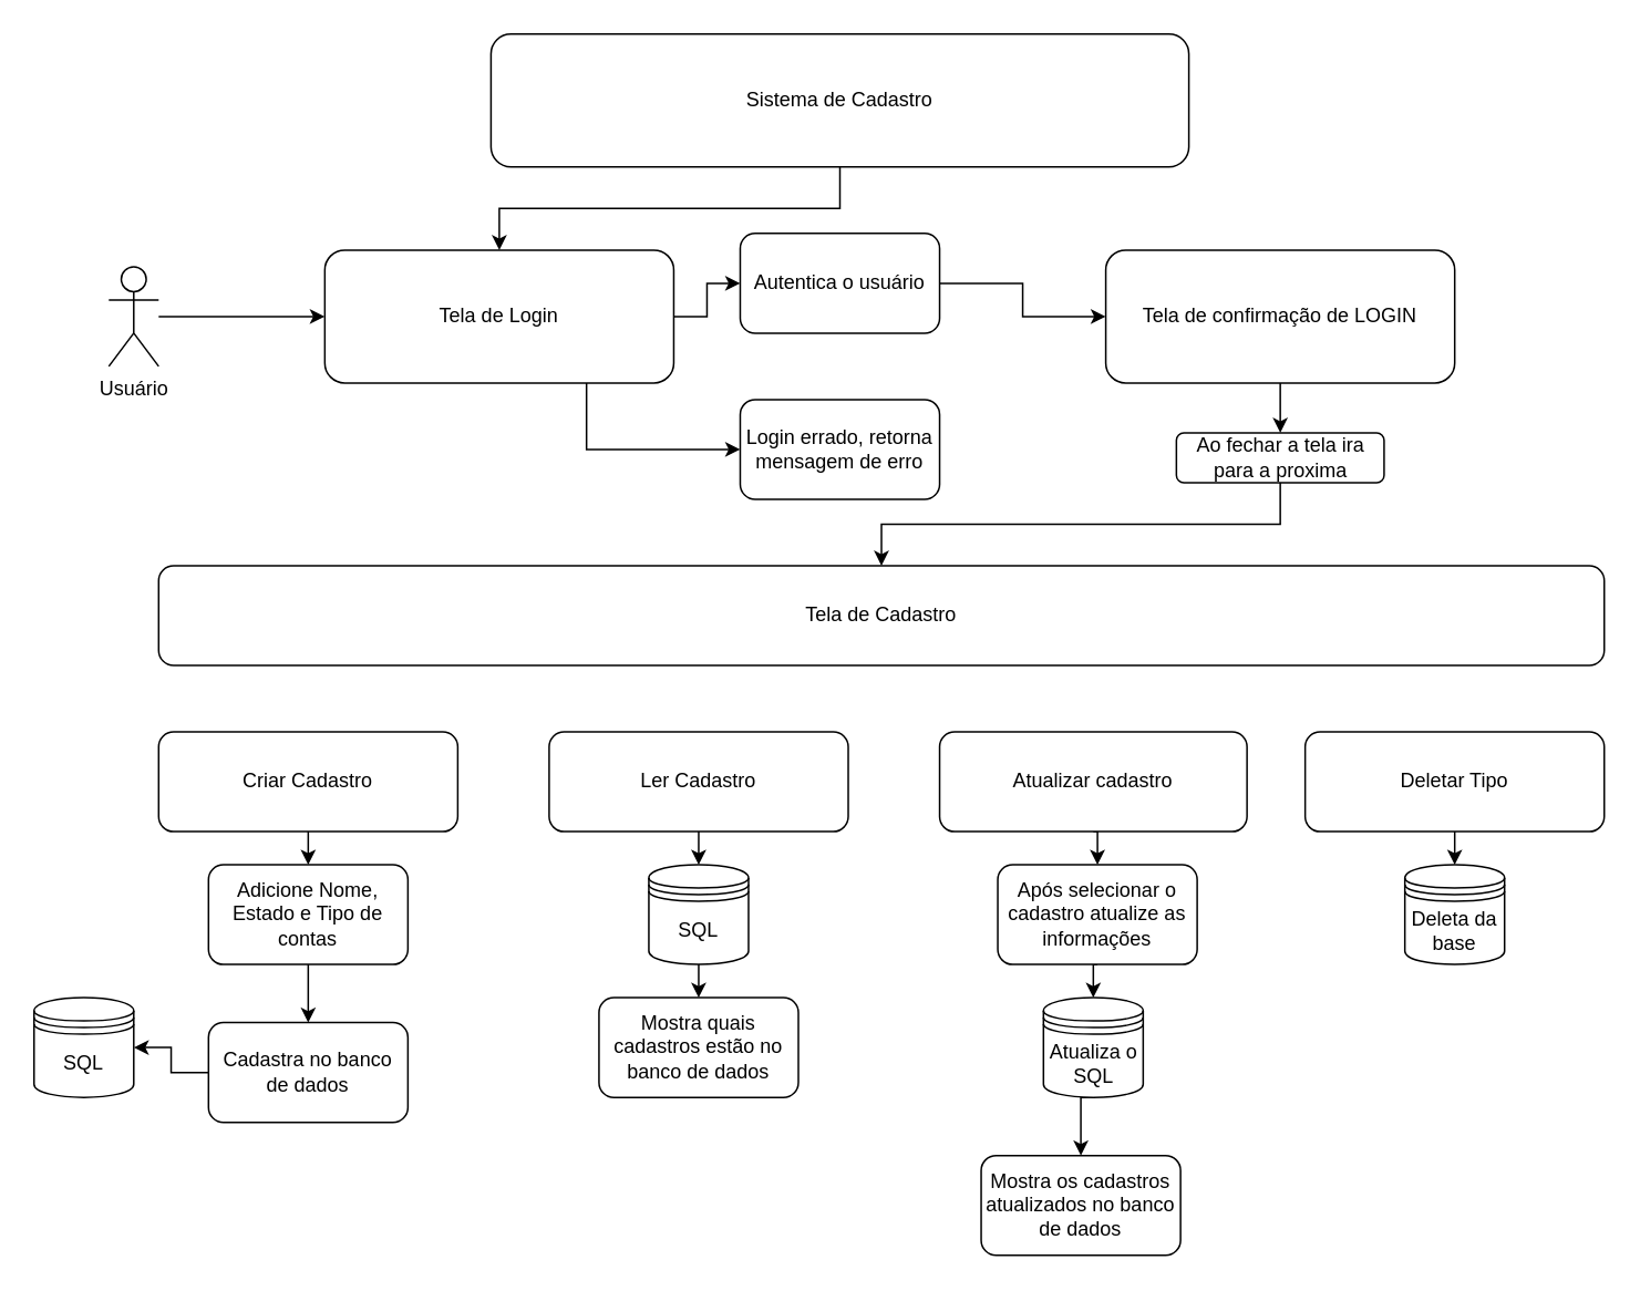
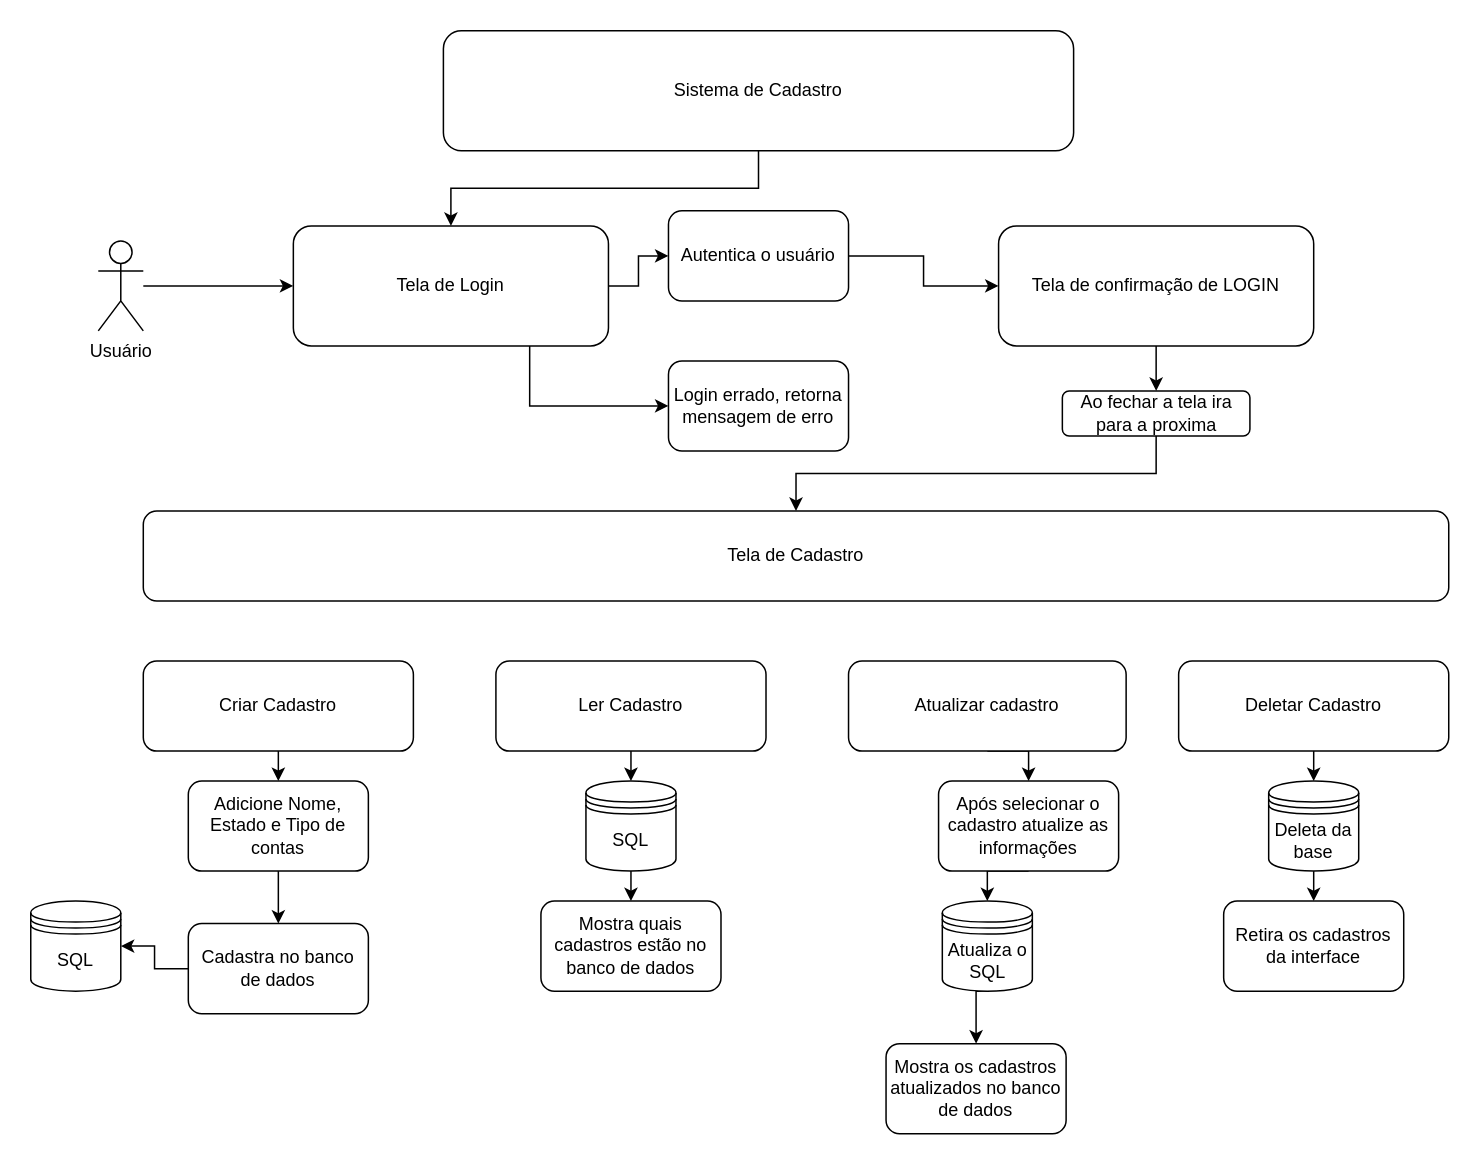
  <mxCell id="0" />
  <mxCell id="1" parent="0" />
  <mxCell id="2" value="" style="edgeStyle=orthogonalEdgeStyle;rounded=0;orthogonalLoop=1;jettySize=auto;html=1;" parent="1" source="3" target="8" edge="1"><mxGeometry relative="1" as="geometry" /></mxCell>
  <mxCell id="3" value="Sistema de Cadastro" style="rounded=1;whiteSpace=wrap;html=1;" parent="1" vertex="1"><mxGeometry x="295" y="20" width="420" height="80" as="geometry" /></mxCell>
  <mxCell id="4" value="" style="edgeStyle=orthogonalEdgeStyle;rounded=0;orthogonalLoop=1;jettySize=auto;html=1;" parent="1" source="5" target="8" edge="1"><mxGeometry relative="1" as="geometry" /></mxCell>
  <mxCell id="5" value="Usuário" style="shape=umlActor;verticalLabelPosition=bottom;verticalAlign=top;html=1;outlineConnect=0;shadow=0;textShadow=0;" parent="1" vertex="1"><mxGeometry x="65" y="160" width="30" height="60" as="geometry" /></mxCell>
  <mxCell id="6" value="" style="edgeStyle=orthogonalEdgeStyle;rounded=0;orthogonalLoop=1;jettySize=auto;html=1;" parent="1" source="8" target="10" edge="1"><mxGeometry relative="1" as="geometry" /></mxCell>
  <mxCell id="7" style="edgeStyle=orthogonalEdgeStyle;rounded=0;orthogonalLoop=1;jettySize=auto;html=1;exitX=0.75;exitY=1;exitDx=0;exitDy=0;entryX=0;entryY=0.5;entryDx=0;entryDy=0;" parent="1" source="8" target="11" edge="1"><mxGeometry relative="1" as="geometry" /></mxCell>
  <mxCell id="8" value="Tela de Login" style="rounded=1;whiteSpace=wrap;html=1;" parent="1" vertex="1"><mxGeometry x="195" y="150" width="210" height="80" as="geometry" /></mxCell>
  <mxCell id="9" style="edgeStyle=orthogonalEdgeStyle;rounded=0;orthogonalLoop=1;jettySize=auto;html=1;exitX=1;exitY=0.5;exitDx=0;exitDy=0;entryX=0;entryY=0.5;entryDx=0;entryDy=0;" parent="1" source="10" target="13" edge="1"><mxGeometry relative="1" as="geometry" /></mxCell>
  <mxCell id="10" value="Autentica o usuário" style="rounded=1;whiteSpace=wrap;html=1;" parent="1" vertex="1"><mxGeometry x="445" y="140" width="120" height="60" as="geometry" /></mxCell>
  <mxCell id="11" value="Login errado, retorna mensagem de erro" style="rounded=1;whiteSpace=wrap;html=1;" parent="1" vertex="1"><mxGeometry x="445" y="240" width="120" height="60" as="geometry" /></mxCell>
  <mxCell id="12" value="" style="edgeStyle=orthogonalEdgeStyle;rounded=0;orthogonalLoop=1;jettySize=auto;html=1;" parent="1" source="13" target="15" edge="1"><mxGeometry relative="1" as="geometry" /></mxCell>
  <mxCell id="13" value="Tela de confirmação de LOGIN" style="rounded=1;whiteSpace=wrap;html=1;" parent="1" vertex="1"><mxGeometry x="665" y="150" width="210" height="80" as="geometry" /></mxCell>
  <mxCell id="14" value="" style="edgeStyle=orthogonalEdgeStyle;rounded=0;orthogonalLoop=1;jettySize=auto;html=1;" parent="1" source="15" target="16" edge="1"><mxGeometry relative="1" as="geometry" /></mxCell>
  <mxCell id="15" value="Ao fechar a tela ira para a proxima" style="whiteSpace=wrap;html=1;rounded=1;" parent="1" vertex="1"><mxGeometry x="707.5" y="260" width="125" height="30" as="geometry" /></mxCell>
  <mxCell id="16" value="Tela de Cadastro" style="rounded=1;whiteSpace=wrap;html=1;" parent="1" vertex="1"><mxGeometry x="95" y="340" width="870" height="60" as="geometry" /></mxCell>
  <mxCell id="17" style="edgeStyle=orthogonalEdgeStyle;rounded=0;orthogonalLoop=1;jettySize=auto;html=1;exitX=0.5;exitY=1;exitDx=0;exitDy=0;entryX=0.5;entryY=0;entryDx=0;entryDy=0;" parent="1" source="18" target="26" edge="1"><mxGeometry relative="1" as="geometry" /></mxCell>
  <mxCell id="18" value="Criar Cadastro" style="rounded=1;whiteSpace=wrap;html=1;" parent="1" vertex="1"><mxGeometry x="95" y="440" width="180" height="60" as="geometry" /></mxCell>
  <mxCell id="19" style="edgeStyle=orthogonalEdgeStyle;rounded=0;orthogonalLoop=1;jettySize=auto;html=1;exitX=0.5;exitY=1;exitDx=0;exitDy=0;entryX=0.5;entryY=0;entryDx=0;entryDy=0;" parent="1" source="20" target="32" edge="1"><mxGeometry relative="1" as="geometry" /></mxCell>
  <mxCell id="20" value="Ler Cadastro" style="rounded=1;whiteSpace=wrap;html=1;" parent="1" vertex="1"><mxGeometry x="330" y="440" width="180" height="60" as="geometry" /></mxCell>
  <mxCell id="21" style="edgeStyle=orthogonalEdgeStyle;rounded=0;orthogonalLoop=1;jettySize=auto;html=1;exitX=0.5;exitY=1;exitDx=0;exitDy=0;entryX=0.5;entryY=0;entryDx=0;entryDy=0;" edge="1" parent="1" source="22" target="38"><mxGeometry relative="1" as="geometry" /></mxCell>
- <mxCell id="22" value="Deletar Tipo" style="rounded=1;whiteSpace=wrap;html=1;" parent="1" vertex="1"><mxGeometry x="785" y="440" width="180" height="60" as="geometry" /></mxCell>
+ <mxCell id="22" value="Deletar Cadastro" style="rounded=1;whiteSpace=wrap;html=1;" parent="1" vertex="1"><mxGeometry x="785" y="440" width="180" height="60" as="geometry" /></mxCell>
  <mxCell id="23" style="edgeStyle=orthogonalEdgeStyle;rounded=0;orthogonalLoop=1;jettySize=auto;html=1;exitX=0.5;exitY=1;exitDx=0;exitDy=0;entryX=0.5;entryY=0;entryDx=0;entryDy=0;" edge="1" parent="1" source="24" target="34"><mxGeometry relative="1" as="geometry" /></mxCell>
  <mxCell id="24" value="Atualizar cadastro" style="rounded=1;whiteSpace=wrap;html=1;" parent="1" vertex="1"><mxGeometry x="565" y="440" width="185" height="60" as="geometry" /></mxCell>
  <mxCell id="25" style="edgeStyle=orthogonalEdgeStyle;rounded=0;orthogonalLoop=1;jettySize=auto;html=1;exitX=0.5;exitY=1;exitDx=0;exitDy=0;entryX=0.5;entryY=0;entryDx=0;entryDy=0;" parent="1" source="26" target="28" edge="1"><mxGeometry relative="1" as="geometry" /></mxCell>
  <mxCell id="26" value="Adicione Nome, Estado e Tipo de contas" style="rounded=1;whiteSpace=wrap;html=1;" parent="1" vertex="1"><mxGeometry x="125" y="520" width="120" height="60" as="geometry" /></mxCell>
  <mxCell id="27" style="edgeStyle=orthogonalEdgeStyle;rounded=0;orthogonalLoop=1;jettySize=auto;html=1;exitX=0;exitY=0.5;exitDx=0;exitDy=0;entryX=1;entryY=0.5;entryDx=0;entryDy=0;" parent="1" source="28" target="29" edge="1"><mxGeometry relative="1" as="geometry" /></mxCell>
  <mxCell id="28" value="Cadastra no banco de dados" style="rounded=1;whiteSpace=wrap;html=1;" parent="1" vertex="1"><mxGeometry x="125" y="615" width="120" height="60" as="geometry" /></mxCell>
  <mxCell id="29" value="SQL" style="shape=datastore;whiteSpace=wrap;html=1;" parent="1" vertex="1"><mxGeometry x="20" y="600" width="60" height="60" as="geometry" /></mxCell>
  <mxCell id="30" value="Mostra quais cadastros estão no banco de dados" style="rounded=1;whiteSpace=wrap;html=1;" parent="1" vertex="1"><mxGeometry x="360" y="600" width="120" height="60" as="geometry" /></mxCell>
  <mxCell id="31" style="edgeStyle=orthogonalEdgeStyle;rounded=0;orthogonalLoop=1;jettySize=auto;html=1;exitX=0.5;exitY=1;exitDx=0;exitDy=0;entryX=0.5;entryY=0;entryDx=0;entryDy=0;" parent="1" source="32" target="30" edge="1"><mxGeometry relative="1" as="geometry" /></mxCell>
  <mxCell id="32" value="SQL" style="shape=datastore;whiteSpace=wrap;html=1;" parent="1" vertex="1"><mxGeometry x="390" y="520" width="60" height="60" as="geometry" /></mxCell>
  <mxCell id="33" style="edgeStyle=orthogonalEdgeStyle;rounded=0;orthogonalLoop=1;jettySize=auto;html=1;exitX=0.5;exitY=1;exitDx=0;exitDy=0;entryX=0.5;entryY=0;entryDx=0;entryDy=0;" parent="1" source="34" target="36" edge="1"><mxGeometry relative="1" as="geometry" /></mxCell>
- <mxCell id="34" value="Após selecionar o cadastro atualize as informações" style="rounded=1;whiteSpace=wrap;html=1;" parent="1" vertex="1"><mxGeometry x="600" y="520" width="120" height="60" as="geometry" /></mxCell>
+ <mxCell id="34" value="Após selecionar o cadastro atualize as informações" style="rounded=1;whiteSpace=wrap;html=1;" parent="1" vertex="1"><mxGeometry x="625" y="520" width="120" height="60" as="geometry" /></mxCell>
  <mxCell id="35" style="edgeStyle=orthogonalEdgeStyle;rounded=0;orthogonalLoop=1;jettySize=auto;html=1;exitX=0.5;exitY=1;exitDx=0;exitDy=0;entryX=0.5;entryY=0;entryDx=0;entryDy=0;" edge="1" parent="1" source="36" target="39"><mxGeometry relative="1" as="geometry" /></mxCell>
  <mxCell id="36" value="Atualiza o SQL" style="shape=datastore;whiteSpace=wrap;html=1;" parent="1" vertex="1"><mxGeometry x="627.5" y="600" width="60" height="60" as="geometry" /></mxCell>
+ <mxCell id="37" style="edgeStyle=orthogonalEdgeStyle;rounded=0;orthogonalLoop=1;jettySize=auto;html=1;exitX=0.5;exitY=1;exitDx=0;exitDy=0;entryX=0.5;entryY=0;entryDx=0;entryDy=0;" edge="1" parent="1" source="38" target="40"><mxGeometry relative="1" as="geometry" /></mxCell>
  <mxCell id="38" value="Deleta da base" style="shape=datastore;whiteSpace=wrap;html=1;" vertex="1" parent="1"><mxGeometry x="845" y="520" width="60" height="60" as="geometry" /></mxCell>
  <mxCell id="39" value="Mostra os cadastros atualizados no banco de dados" style="rounded=1;whiteSpace=wrap;html=1;" vertex="1" parent="1"><mxGeometry x="590" y="695" width="120" height="60" as="geometry" /></mxCell>
+ <mxCell id="40" value="Retira os cadastros da interface" style="rounded=1;whiteSpace=wrap;html=1;" vertex="1" parent="1"><mxGeometry x="815" y="600" width="120" height="60" as="geometry" /></mxCell>
